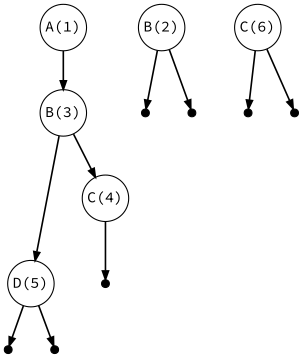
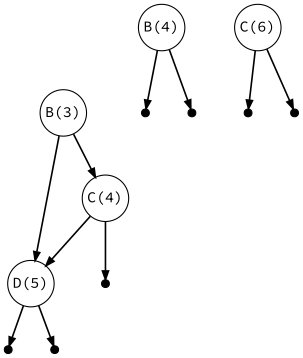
  digraph {
    fontname="Source Code Pro"
    nodesep=0.5
    ranksep=0.5
    node [fillcolor=black fixedsize=true fontname="Source Code Pro" shape=point style=filled color=black]
    edge [arrowsize=0.8 color=black fontname="Source Code Pro" penwidth=1.5]
-   n1 [fillcolor=white height=0.6 label="A(1)" shape=circle width=0.6 color=""]
    n2 [fillcolor=white height=0.6 label="B(3)" shape=circle width=0.6 color=""]
-   n3 [fillcolor=white height=0.6 label="B(2)" shape=circle width=0.6 color=""]
+   n3 [fillcolor=white height=0.6 label="B(4)" shape=circle width=0.6 color=""]
    null2_0 [height=0.6 width=0.1]
    null2_1 [height=0.6 width=0.1]
    n6 [fillcolor=white height=0.6 label="C(4)" shape=circle width=0.6 color=""]
    n7 [fillcolor=white height=0.6 label="D(5)" shape=circle width=0.6 color=""]
    null4_0 [height=0.6 width=0.1]
    n9 [fillcolor=white height=0.6 label="C(6)" shape=circle width=0.6 color=""]
    null6_0 [height=0.6 width=0.1]
    null6_1 [height=0.6 width=0.1]
    null5_0 [height=0.6 width=0.1]
    null5_1 [height=0.6 width=0.1]
-   n1 -> n2
    n2 -> n6
    n2 -> n7
    n3 -> null2_0
    n3 -> null2_1
+   n6 -> n7
    n6 -> null4_0
    n7 -> null5_0
    n7 -> null5_1
    n9 -> null6_0
    n9 -> null6_1
  }
